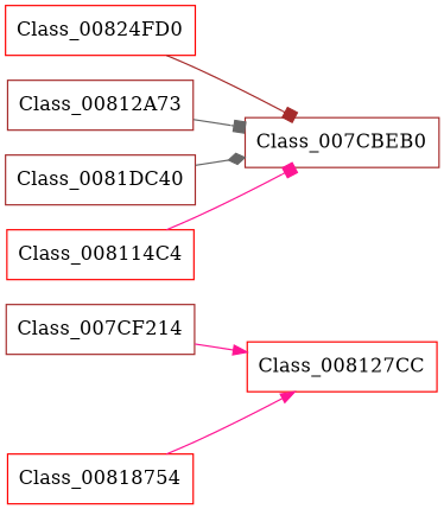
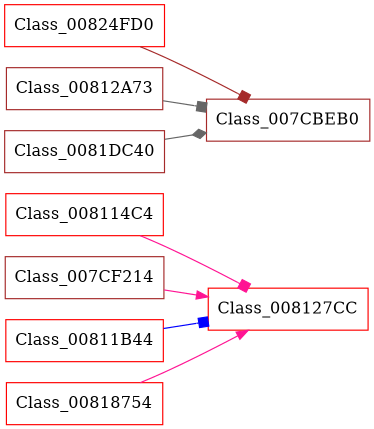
  digraph {
    fontname="DejaVu Serif"
    fontsize=25
    rankdir=LR
    node [color=red fontname="DejaVu Serif" shape=box]
    edge [arrowhead=box color=deeppink fontname="DejaVu Serif"]
    n1 [color=brown label=Class_007CBEB0]
    n2 [label=Class_00824FD0]
    n3 [color=brown label=Class_007CF214]
    n4 [label=Class_008127CC]
    n5 [label=Class_008114C4]
+   n6 [label=Class_00811B44]
    n7 [color=brown label=Class_00812A73]
    n8 [label=Class_00818754]
    n9 [color=brown label=Class_0081DC40]
    n2 -> n1 [color=brown]
    n3 -> n4 [arrowhead=normal]
-   n5 -> n1
+   n5 -> n4
+   n6 -> n4 [color=blue]
    n7 -> n1 [color=gray40]
    n8 -> n4 [arrowhead=normal]
    n9 -> n1 [arrowhead=diamond color=gray40]
  }
